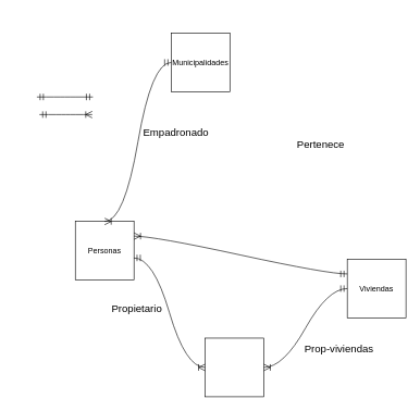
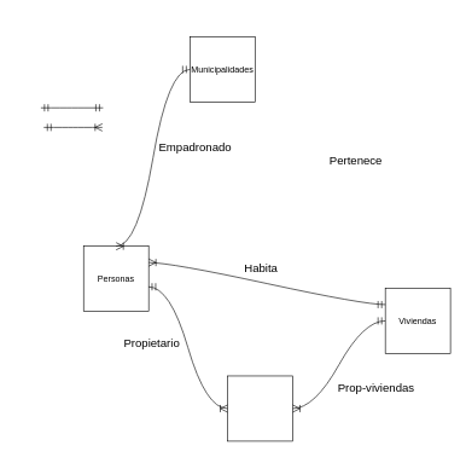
  <mxCell id="0" />
  <mxCell id="1" parent="0" />
  <mxCell id="2" value="Municipalidades" style="whiteSpace=wrap;html=1;aspect=fixed;" vertex="1" parent="1"><mxGeometry x="262" y="50" width="90" height="90" as="geometry" /></mxCell>
  <mxCell id="3" value="Viviendas" style="whiteSpace=wrap;html=1;aspect=fixed;" vertex="1" parent="1"><mxGeometry x="532" y="397" width="90" height="90" as="geometry" /></mxCell>
  <mxCell id="4" value="Personas" style="whiteSpace=wrap;html=1;aspect=fixed;" vertex="1" parent="1"><mxGeometry x="115" y="339" width="90" height="90" as="geometry" /></mxCell>
  <mxCell id="5" value="" style="edgeStyle=entityRelationEdgeStyle;fontSize=12;html=1;endArrow=ERoneToMany;startArrow=ERmandOne;rounded=0;startSize=8;endSize=8;curved=1;" edge="1" parent="1"><mxGeometry width="100" height="100" relative="1" as="geometry"><mxPoint x="60" y="175" as="sourcePoint" /><mxPoint x="141" y="175" as="targetPoint" /><Array as="points"><mxPoint x="172" y="225" /><mxPoint x="20" y="20" /></Array></mxGeometry></mxCell>
  <mxCell id="6" value="" style="edgeStyle=entityRelationEdgeStyle;fontSize=12;html=1;endArrow=ERmandOne;startArrow=ERmandOne;rounded=0;startSize=8;endSize=8;curved=1;" edge="1" parent="1"><mxGeometry width="100" height="100" relative="1" as="geometry"><mxPoint x="56" y="148" as="sourcePoint" /><mxPoint x="142" y="148" as="targetPoint" /></mxGeometry></mxCell>
  <mxCell id="7" value="" style="whiteSpace=wrap;html=1;aspect=fixed;" vertex="1" parent="1"><mxGeometry x="314" y="518" width="90" height="90" as="geometry" /></mxCell>
  <mxCell id="8" value="" style="edgeStyle=entityRelationEdgeStyle;fontSize=12;html=1;endArrow=ERoneToMany;startArrow=ERmandOne;rounded=0;startSize=8;endSize=8;curved=1;exitX=0.996;exitY=0.622;exitDx=0;exitDy=0;exitPerimeter=0;entryX=0;entryY=0.5;entryDx=0;entryDy=0;" edge="1" parent="1" source="4" target="7"><mxGeometry width="100" height="100" relative="1" as="geometry"><mxPoint x="153" y="335" as="sourcePoint" /><mxPoint x="234" y="335" as="targetPoint" /><Array as="points"><mxPoint x="204" y="385" /><mxPoint x="265" y="385" /><mxPoint x="240" y="382" /><mxPoint x="113" y="180" /></Array></mxGeometry></mxCell>
  <mxCell id="9" value="" style="edgeStyle=entityRelationEdgeStyle;fontSize=12;html=1;endArrow=ERoneToMany;startArrow=ERmandOne;rounded=0;startSize=8;endSize=8;curved=1;exitX=0;exitY=0.5;exitDx=0;exitDy=0;entryX=0.5;entryY=0;entryDx=0;entryDy=0;" edge="1" parent="1" source="2" target="4"><mxGeometry width="100" height="100" relative="1" as="geometry"><mxPoint x="158" y="392" as="sourcePoint" /><mxPoint x="239" y="392" as="targetPoint" /><Array as="points"><mxPoint x="270" y="442" /><mxPoint x="118" y="237" /></Array></mxGeometry></mxCell>
  <mxCell id="10" value="Empadronado" style="text;html=1;align=center;verticalAlign=middle;resizable=0;points=[];autosize=1;strokeColor=none;fillColor=none;fontSize=16;" vertex="1" parent="1"><mxGeometry x="209" y="186" width="119" height="31" as="geometry" /></mxCell>
  <mxCell id="11" value="Propietario" style="text;html=1;align=center;verticalAlign=middle;resizable=0;points=[];autosize=1;strokeColor=none;fillColor=none;fontSize=16;" vertex="1" parent="1"><mxGeometry x="161" y="456" width="95" height="31" as="geometry" /></mxCell>
  <mxCell id="12" value="Prop-viviendas" style="text;html=1;align=center;verticalAlign=middle;resizable=0;points=[];autosize=1;strokeColor=none;fillColor=none;fontSize=16;" vertex="1" parent="1"><mxGeometry x="457" y="518" width="124" height="31" as="geometry" /></mxCell>
  <mxCell id="13" value="" style="edgeStyle=entityRelationEdgeStyle;fontSize=12;html=1;endArrow=ERoneToMany;startArrow=ERmandOne;rounded=0;startSize=8;endSize=8;curved=1;exitX=0;exitY=0.5;exitDx=0;exitDy=0;entryX=1;entryY=0.5;entryDx=0;entryDy=0;" edge="1" parent="1" source="3" target="7"><mxGeometry width="100" height="100" relative="1" as="geometry"><mxPoint x="136" y="330" as="sourcePoint" /><mxPoint x="217" y="330" as="targetPoint" /><Array as="points"><mxPoint x="248" y="380" /><mxPoint x="96" y="175" /></Array></mxGeometry></mxCell>
+ <mxCell id="14" value="Habita" style="text;html=1;align=center;verticalAlign=middle;resizable=0;points=[];autosize=1;strokeColor=none;fillColor=none;fontSize=16;" vertex="1" parent="1"><mxGeometry x="328" y="353" width="64" height="31" as="geometry" /></mxCell>
  <mxCell id="15" value="" style="edgeStyle=entityRelationEdgeStyle;fontSize=12;html=1;endArrow=ERoneToMany;startArrow=ERmandOne;rounded=0;startSize=8;endSize=8;curved=1;entryX=1;entryY=0.25;entryDx=0;entryDy=0;exitX=0;exitY=0.25;exitDx=0;exitDy=0;" edge="1" parent="1" source="3" target="4"><mxGeometry width="100" height="100" relative="1" as="geometry"><mxPoint x="131" y="328" as="sourcePoint" /><mxPoint x="212" y="328" as="targetPoint" /><Array as="points"><mxPoint x="243" y="378" /><mxPoint x="91" y="173" /></Array></mxGeometry></mxCell>
  <mxCell id="16" value="Pertenece" style="text;html=1;align=center;verticalAlign=middle;resizable=0;points=[];autosize=1;strokeColor=none;fillColor=none;fontSize=16;" vertex="1" parent="1"><mxGeometry x="445" y="205" width="91" height="31" as="geometry" /></mxCell>
